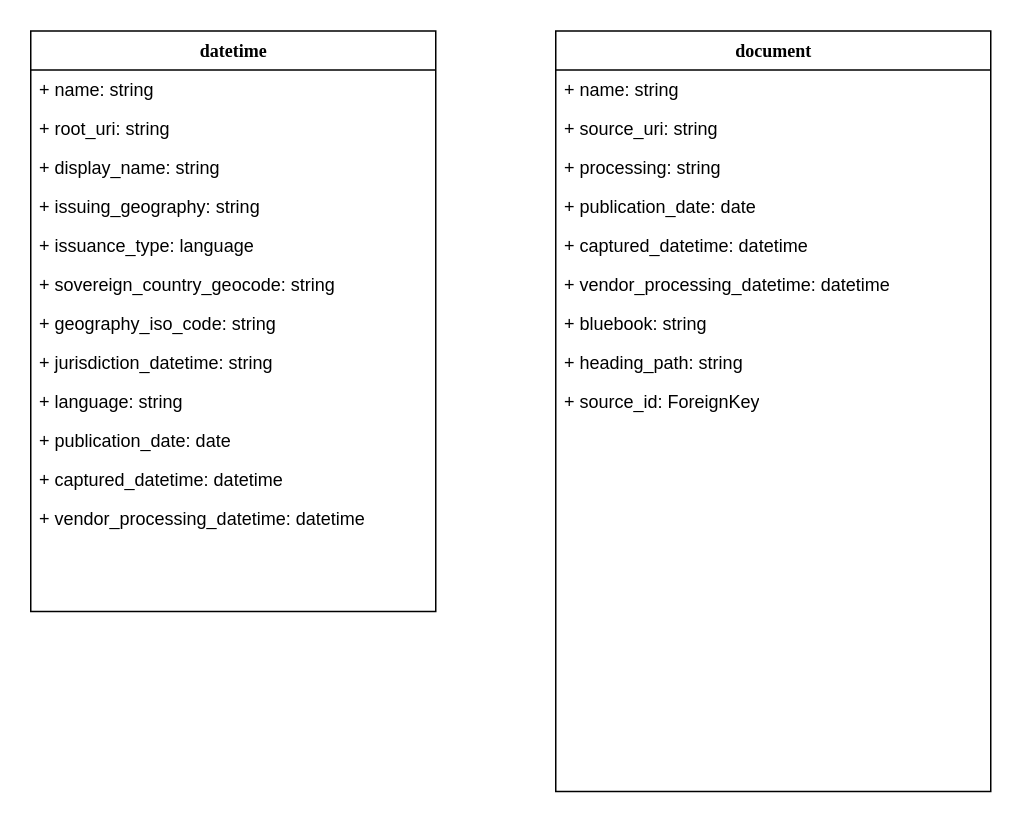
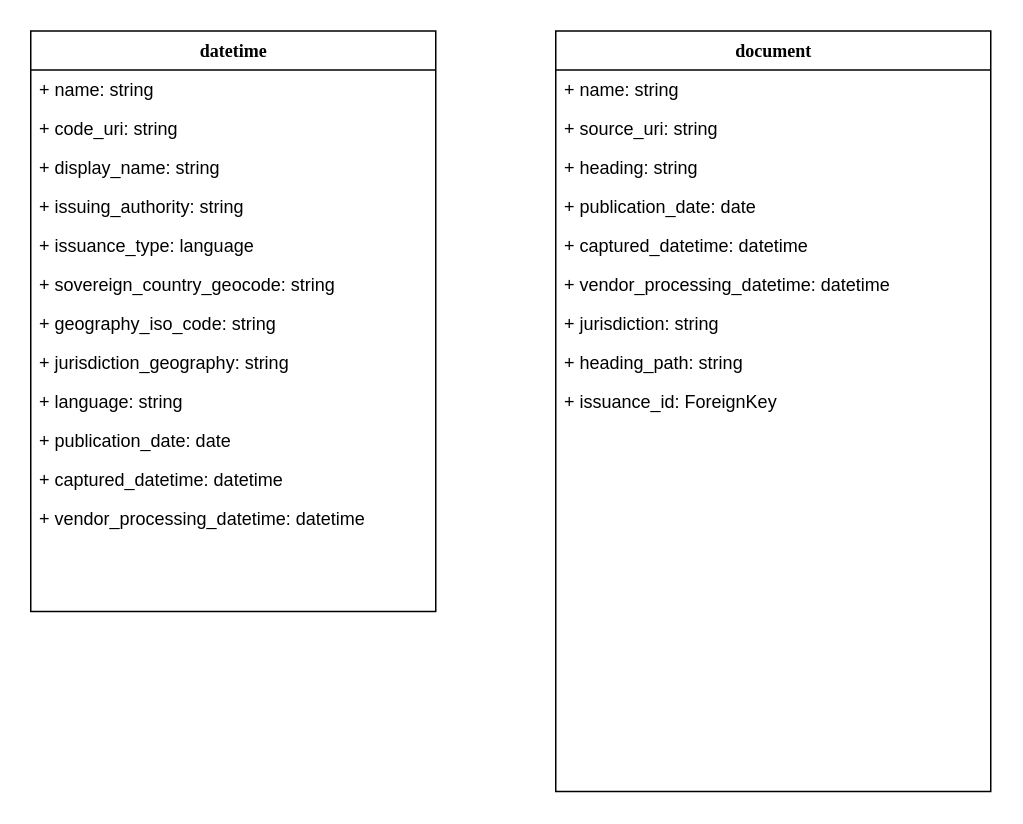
  <mxCell id="0" />
  <mxCell id="1" parent="0" />
  <mxCell id="2" value="datetime" style="swimlane;html=1;fontStyle=1;align=center;verticalAlign=top;childLayout=stackLayout;horizontal=1;startSize=26;horizontalStack=0;resizeParent=1;resizeLast=0;collapsible=1;marginBottom=0;swimlaneFillColor=#ffffff;rounded=0;shadow=0;comic=0;labelBackgroundColor=none;strokeWidth=1;fillColor=none;fontFamily=Verdana;fontSize=12" parent="1" vertex="1"><mxGeometry x="20" y="20" width="270" height="387" as="geometry" /></mxCell>
  <mxCell id="3" value="+ name: string" style="text;html=1;strokeColor=none;fillColor=none;align=left;verticalAlign=top;spacingLeft=4;spacingRight=4;whiteSpace=wrap;overflow=hidden;rotatable=0;points=[[0,0.5],[1,0.5]];portConstraint=eastwest;" parent="2" vertex="1"><mxGeometry y="26" width="270" height="26" as="geometry" /></mxCell>
- <mxCell id="4" value="+ root_uri: string" style="text;html=1;strokeColor=none;fillColor=none;align=left;verticalAlign=top;spacingLeft=4;spacingRight=4;whiteSpace=wrap;overflow=hidden;rotatable=0;points=[[0,0.5],[1,0.5]];portConstraint=eastwest;" parent="2" vertex="1"><mxGeometry y="52" width="270" height="26" as="geometry" /></mxCell>
+ <mxCell id="4" value="+ code_uri: string" style="text;html=1;strokeColor=none;fillColor=none;align=left;verticalAlign=top;spacingLeft=4;spacingRight=4;whiteSpace=wrap;overflow=hidden;rotatable=0;points=[[0,0.5],[1,0.5]];portConstraint=eastwest;" parent="2" vertex="1"><mxGeometry y="52" width="270" height="26" as="geometry" /></mxCell>
  <mxCell id="5" value="+ display_name: string" style="text;html=1;strokeColor=none;fillColor=none;align=left;verticalAlign=top;spacingLeft=4;spacingRight=4;whiteSpace=wrap;overflow=hidden;rotatable=0;points=[[0,0.5],[1,0.5]];portConstraint=eastwest;" parent="2" vertex="1"><mxGeometry y="78" width="270" height="26" as="geometry" /></mxCell>
- <mxCell id="6" value="+ issuing_geography: string" style="text;html=1;strokeColor=none;fillColor=none;align=left;verticalAlign=top;spacingLeft=4;spacingRight=4;whiteSpace=wrap;overflow=hidden;rotatable=0;points=[[0,0.5],[1,0.5]];portConstraint=eastwest;" parent="2" vertex="1"><mxGeometry y="104" width="270" height="26" as="geometry" /></mxCell>
+ <mxCell id="6" value="+ issuing_authority: string" style="text;html=1;strokeColor=none;fillColor=none;align=left;verticalAlign=top;spacingLeft=4;spacingRight=4;whiteSpace=wrap;overflow=hidden;rotatable=0;points=[[0,0.5],[1,0.5]];portConstraint=eastwest;" parent="2" vertex="1"><mxGeometry y="104" width="270" height="26" as="geometry" /></mxCell>
  <mxCell id="7" value="+ issuance_type: language" style="text;html=1;strokeColor=none;fillColor=none;align=left;verticalAlign=top;spacingLeft=4;spacingRight=4;whiteSpace=wrap;overflow=hidden;rotatable=0;points=[[0,0.5],[1,0.5]];portConstraint=eastwest;" parent="2" vertex="1"><mxGeometry y="130" width="270" height="26" as="geometry" /></mxCell>
  <mxCell id="8" value="+ sovereign_country_geocode: string" style="text;html=1;strokeColor=none;fillColor=none;align=left;verticalAlign=top;spacingLeft=4;spacingRight=4;whiteSpace=wrap;overflow=hidden;rotatable=0;points=[[0,0.5],[1,0.5]];portConstraint=eastwest;" parent="2" vertex="1"><mxGeometry y="156" width="270" height="26" as="geometry" /></mxCell>
  <mxCell id="9" value="+ geography_iso_code: string" style="text;html=1;strokeColor=none;fillColor=none;align=left;verticalAlign=top;spacingLeft=4;spacingRight=4;whiteSpace=wrap;overflow=hidden;rotatable=0;points=[[0,0.5],[1,0.5]];portConstraint=eastwest;" parent="2" vertex="1"><mxGeometry y="182" width="270" height="26" as="geometry" /></mxCell>
- <mxCell id="10" value="+ jurisdiction_datetime: string" style="text;html=1;strokeColor=none;fillColor=none;align=left;verticalAlign=top;spacingLeft=4;spacingRight=4;whiteSpace=wrap;overflow=hidden;rotatable=0;points=[[0,0.5],[1,0.5]];portConstraint=eastwest;" vertex="1" parent="2"><mxGeometry y="208" width="270" height="26" as="geometry" /></mxCell>
+ <mxCell id="10" value="+ jurisdiction_geography: string" style="text;html=1;strokeColor=none;fillColor=none;align=left;verticalAlign=top;spacingLeft=4;spacingRight=4;whiteSpace=wrap;overflow=hidden;rotatable=0;points=[[0,0.5],[1,0.5]];portConstraint=eastwest;" vertex="1" parent="2"><mxGeometry y="208" width="270" height="26" as="geometry" /></mxCell>
  <mxCell id="11" value="+ language: string" style="text;html=1;strokeColor=none;fillColor=none;align=left;verticalAlign=top;spacingLeft=4;spacingRight=4;whiteSpace=wrap;overflow=hidden;rotatable=0;points=[[0,0.5],[1,0.5]];portConstraint=eastwest;" vertex="1" parent="2"><mxGeometry y="234" width="270" height="26" as="geometry" /></mxCell>
  <mxCell id="12" value="+ publication_date: date" style="text;html=1;strokeColor=none;fillColor=none;align=left;verticalAlign=top;spacingLeft=4;spacingRight=4;whiteSpace=wrap;overflow=hidden;rotatable=0;points=[[0,0.5],[1,0.5]];portConstraint=eastwest;" vertex="1" parent="2"><mxGeometry y="260" width="270" height="26" as="geometry" /></mxCell>
  <mxCell id="13" value="+ captured_datetime: datetime" style="text;html=1;strokeColor=none;fillColor=none;align=left;verticalAlign=top;spacingLeft=4;spacingRight=4;whiteSpace=wrap;overflow=hidden;rotatable=0;points=[[0,0.5],[1,0.5]];portConstraint=eastwest;" vertex="1" parent="2"><mxGeometry y="286" width="270" height="26" as="geometry" /></mxCell>
  <mxCell id="14" value="+ vendor_processing_datetime: datetime" style="text;html=1;strokeColor=none;fillColor=none;align=left;verticalAlign=top;spacingLeft=4;spacingRight=4;whiteSpace=wrap;overflow=hidden;rotatable=0;points=[[0,0.5],[1,0.5]];portConstraint=eastwest;" vertex="1" parent="2"><mxGeometry y="312" width="270" height="26" as="geometry" /></mxCell>
  <mxCell id="15" value="document" style="swimlane;html=1;fontStyle=1;align=center;verticalAlign=top;childLayout=stackLayout;horizontal=1;startSize=26;horizontalStack=0;resizeParent=1;resizeLast=0;collapsible=1;marginBottom=0;swimlaneFillColor=#ffffff;rounded=0;shadow=0;comic=0;labelBackgroundColor=none;strokeWidth=1;fillColor=none;fontFamily=Verdana;fontSize=12" vertex="1" parent="1"><mxGeometry x="370" y="20" width="290" height="507" as="geometry" /></mxCell>
  <mxCell id="16" value="+ name: string" style="text;html=1;strokeColor=none;fillColor=none;align=left;verticalAlign=top;spacingLeft=4;spacingRight=4;whiteSpace=wrap;overflow=hidden;rotatable=0;points=[[0,0.5],[1,0.5]];portConstraint=eastwest;" vertex="1" parent="15"><mxGeometry y="26" width="290" height="26" as="geometry" /></mxCell>
  <mxCell id="17" value="+ source_uri: string" style="text;html=1;strokeColor=none;fillColor=none;align=left;verticalAlign=top;spacingLeft=4;spacingRight=4;whiteSpace=wrap;overflow=hidden;rotatable=0;points=[[0,0.5],[1,0.5]];portConstraint=eastwest;" vertex="1" parent="15"><mxGeometry y="52" width="290" height="26" as="geometry" /></mxCell>
- <mxCell id="18" value="+ processing: string" style="text;html=1;strokeColor=none;fillColor=none;align=left;verticalAlign=top;spacingLeft=4;spacingRight=4;whiteSpace=wrap;overflow=hidden;rotatable=0;points=[[0,0.5],[1,0.5]];portConstraint=eastwest;" vertex="1" parent="15"><mxGeometry y="78" width="290" height="26" as="geometry" /></mxCell>
+ <mxCell id="18" value="+ heading: string" style="text;html=1;strokeColor=none;fillColor=none;align=left;verticalAlign=top;spacingLeft=4;spacingRight=4;whiteSpace=wrap;overflow=hidden;rotatable=0;points=[[0,0.5],[1,0.5]];portConstraint=eastwest;" vertex="1" parent="15"><mxGeometry y="78" width="290" height="26" as="geometry" /></mxCell>
  <mxCell id="19" value="+ publication_date: date" style="text;html=1;strokeColor=none;fillColor=none;align=left;verticalAlign=top;spacingLeft=4;spacingRight=4;whiteSpace=wrap;overflow=hidden;rotatable=0;points=[[0,0.5],[1,0.5]];portConstraint=eastwest;" vertex="1" parent="15"><mxGeometry y="104" width="290" height="26" as="geometry" /></mxCell>
  <mxCell id="20" value="+ captured_datetime: datetime" style="text;html=1;strokeColor=none;fillColor=none;align=left;verticalAlign=top;spacingLeft=4;spacingRight=4;whiteSpace=wrap;overflow=hidden;rotatable=0;points=[[0,0.5],[1,0.5]];portConstraint=eastwest;" vertex="1" parent="15"><mxGeometry y="130" width="290" height="26" as="geometry" /></mxCell>
  <mxCell id="21" value="+ vendor_processing_datetime: datetime" style="text;html=1;strokeColor=none;fillColor=none;align=left;verticalAlign=top;spacingLeft=4;spacingRight=4;whiteSpace=wrap;overflow=hidden;rotatable=0;points=[[0,0.5],[1,0.5]];portConstraint=eastwest;" vertex="1" parent="15"><mxGeometry y="156" width="290" height="26" as="geometry" /></mxCell>
- <mxCell id="22" value="+ bluebook: string" style="text;html=1;strokeColor=none;fillColor=none;align=left;verticalAlign=top;spacingLeft=4;spacingRight=4;whiteSpace=wrap;overflow=hidden;rotatable=0;points=[[0,0.5],[1,0.5]];portConstraint=eastwest;" vertex="1" parent="15"><mxGeometry y="182" width="290" height="26" as="geometry" /></mxCell>
+ <mxCell id="22" value="+ jurisdiction: string" style="text;html=1;strokeColor=none;fillColor=none;align=left;verticalAlign=top;spacingLeft=4;spacingRight=4;whiteSpace=wrap;overflow=hidden;rotatable=0;points=[[0,0.5],[1,0.5]];portConstraint=eastwest;" vertex="1" parent="15"><mxGeometry y="182" width="290" height="26" as="geometry" /></mxCell>
  <mxCell id="23" value="+ heading_path: string" style="text;html=1;strokeColor=none;fillColor=none;align=left;verticalAlign=top;spacingLeft=4;spacingRight=4;whiteSpace=wrap;overflow=hidden;rotatable=0;points=[[0,0.5],[1,0.5]];portConstraint=eastwest;" vertex="1" parent="15"><mxGeometry y="208" width="290" height="26" as="geometry" /></mxCell>
- <mxCell id="24" value="+ source_id: ForeignKey" style="text;html=1;strokeColor=none;fillColor=none;align=left;verticalAlign=top;spacingLeft=4;spacingRight=4;whiteSpace=wrap;overflow=hidden;rotatable=0;points=[[0,0.5],[1,0.5]];portConstraint=eastwest;" vertex="1" parent="15"><mxGeometry y="234" width="290" height="26" as="geometry" /></mxCell>
+ <mxCell id="24" value="+ issuance_id: ForeignKey" style="text;html=1;strokeColor=none;fillColor=none;align=left;verticalAlign=top;spacingLeft=4;spacingRight=4;whiteSpace=wrap;overflow=hidden;rotatable=0;points=[[0,0.5],[1,0.5]];portConstraint=eastwest;" vertex="1" parent="15"><mxGeometry y="234" width="290" height="26" as="geometry" /></mxCell>
